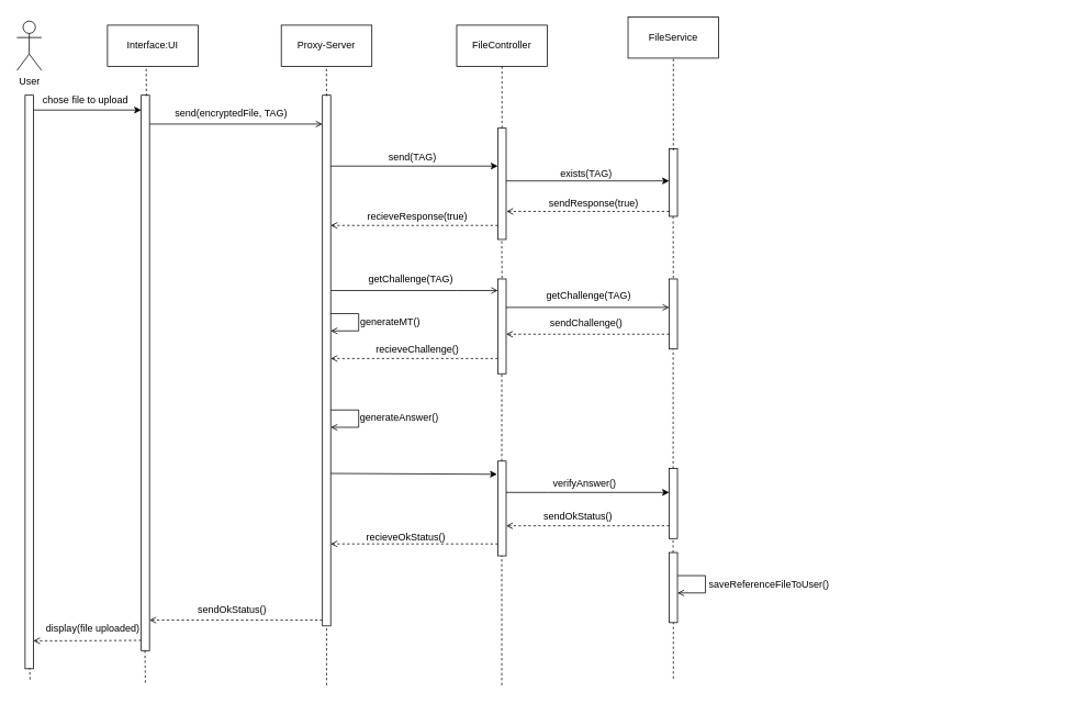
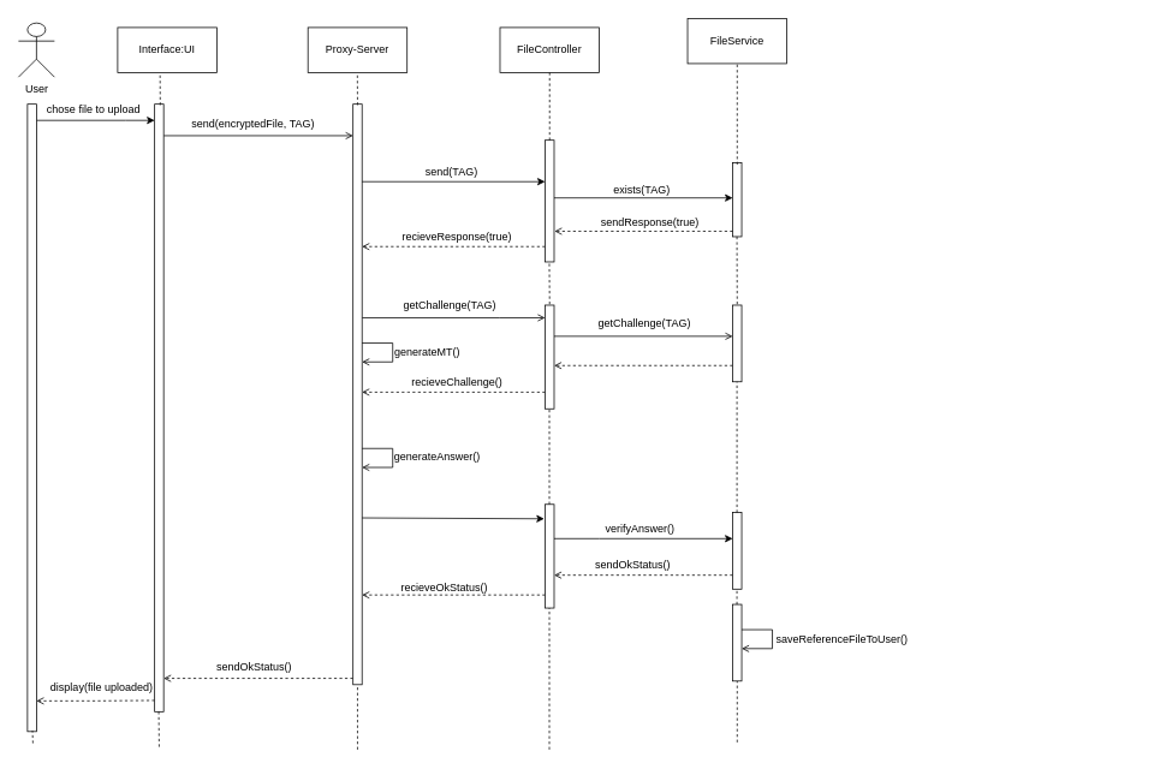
  <mxCell id="0" />
  <mxCell id="1" parent="0" />
- <mxCell id="2" value="User&lt;br&gt;" style="shape=umlActor;verticalLabelPosition=bottom;verticalAlign=top;html=1;" parent="1" vertex="1"><mxGeometry x="20" y="25" width="30" height="60" as="geometry" /></mxCell>
+ <mxCell id="2" value="User&lt;br&gt;" style="shape=umlActor;verticalLabelPosition=bottom;verticalAlign=top;html=1;" parent="1" vertex="1"><mxGeometry x="20" y="25" width="40" height="60" as="geometry" /></mxCell>
  <mxCell id="3" value="Interface:UI" style="html=1;whiteSpace=wrap;" parent="1" vertex="1"><mxGeometry x="130" y="30" width="110" height="50" as="geometry" /></mxCell>
  <mxCell id="4" value="Proxy-Server" style="html=1;whiteSpace=wrap;" parent="1" vertex="1"><mxGeometry x="341" y="30" width="110" height="50" as="geometry" /></mxCell>
  <mxCell id="5" value="FileController" style="html=1;whiteSpace=wrap;" parent="1" vertex="1"><mxGeometry x="554" y="30" width="110" height="50" as="geometry" /></mxCell>
  <mxCell id="6" value="FileService" style="html=1;whiteSpace=wrap;" parent="1" vertex="1"><mxGeometry x="762" y="20" width="110" height="50" as="geometry" /></mxCell>
  <mxCell id="7" style="edgeStyle=orthogonalEdgeStyle;rounded=0;orthogonalLoop=1;jettySize=auto;html=1;curved=0;" parent="1" target="11" edge="1"><mxGeometry relative="1" as="geometry"><mxPoint x="156" y="133" as="targetPoint" /><mxPoint x="40" y="133.017" as="sourcePoint" /><Array as="points"><mxPoint x="139" y="133" /><mxPoint x="139" y="133" /></Array></mxGeometry></mxCell>
  <mxCell id="8" value="" style="html=1;points=[[0,0,0,0,5],[0,1,0,0,-5],[1,0,0,0,5],[1,1,0,0,-5]];perimeter=orthogonalPerimeter;outlineConnect=0;targetShapes=umlLifeline;portConstraint=eastwest;newEdgeStyle={&quot;curved&quot;:0,&quot;rounded&quot;:0};" parent="1" vertex="1"><mxGeometry x="30" y="115" width="10" height="696" as="geometry" /></mxCell>
  <mxCell id="9" style="edgeStyle=orthogonalEdgeStyle;rounded=0;orthogonalLoop=1;jettySize=auto;html=1;curved=0;endArrow=open;endFill=0;" parent="1" edge="1"><mxGeometry relative="1" as="geometry"><mxPoint x="181" y="150" as="sourcePoint" /><mxPoint x="391" y="150" as="targetPoint" /></mxGeometry></mxCell>
  <mxCell id="10" style="edgeStyle=orthogonalEdgeStyle;rounded=0;orthogonalLoop=1;jettySize=auto;html=1;curved=0;dashed=1;endArrow=open;endFill=0;" parent="1" edge="1"><mxGeometry relative="1" as="geometry"><mxPoint x="171" y="776.514" as="sourcePoint" /><mxPoint x="40" y="777.029" as="targetPoint" /></mxGeometry></mxCell>
  <mxCell id="11" value="" style="html=1;points=[[0,0,0,0,5],[0,1,0,0,-5],[1,0,0,0,5],[1,1,0,0,-5]];perimeter=orthogonalPerimeter;outlineConnect=0;targetShapes=umlLifeline;portConstraint=eastwest;newEdgeStyle={&quot;curved&quot;:0,&quot;rounded&quot;:0};" parent="1" vertex="1"><mxGeometry x="171" y="115" width="10" height="674" as="geometry" /></mxCell>
  <mxCell id="12" value="chose file to upload" style="text;html=1;align=center;verticalAlign=middle;resizable=0;points=[];autosize=1;strokeColor=none;fillColor=none;" parent="1" vertex="1"><mxGeometry x="42" y="108" width="121" height="26" as="geometry" /></mxCell>
  <mxCell id="13" style="edgeStyle=orthogonalEdgeStyle;rounded=0;orthogonalLoop=1;jettySize=auto;html=1;curved=0;endArrow=open;endFill=0;" parent="1" source="15" target="37" edge="1"><mxGeometry relative="1" as="geometry"><Array as="points"><mxPoint x="553" y="352" /><mxPoint x="553" y="352" /></Array></mxGeometry></mxCell>
  <mxCell id="14" style="edgeStyle=orthogonalEdgeStyle;rounded=0;orthogonalLoop=1;jettySize=auto;html=1;curved=0;dashed=1;endArrow=open;endFill=0;" parent="1" edge="1"><mxGeometry relative="1" as="geometry"><mxPoint x="391" y="752" as="sourcePoint" /><mxPoint x="181" y="752" as="targetPoint" /><Array as="points"><mxPoint x="232" y="752" /><mxPoint x="232" y="752" /></Array></mxGeometry></mxCell>
  <mxCell id="15" value="" style="html=1;points=[[0,0,0,0,5],[0,1,0,0,-5],[1,0,0,0,5],[1,1,0,0,-5]];perimeter=orthogonalPerimeter;outlineConnect=0;targetShapes=umlLifeline;portConstraint=eastwest;newEdgeStyle={&quot;curved&quot;:0,&quot;rounded&quot;:0};" parent="1" vertex="1"><mxGeometry x="391" y="115" width="10" height="644" as="geometry" /></mxCell>
  <mxCell id="16" value="send(encryptedFile, TAG)" style="text;html=1;align=center;verticalAlign=middle;resizable=0;points=[];autosize=1;strokeColor=none;fillColor=none;" parent="1" vertex="1"><mxGeometry x="203" y="124" width="154" height="26" as="geometry" /></mxCell>
  <mxCell id="17" style="edgeStyle=orthogonalEdgeStyle;rounded=0;orthogonalLoop=1;jettySize=auto;html=1;curved=0;" parent="1" edge="1"><mxGeometry relative="1" as="geometry"><mxPoint x="614" y="219" as="sourcePoint" /><mxPoint x="812" y="219" as="targetPoint" /></mxGeometry></mxCell>
  <mxCell id="18" style="edgeStyle=orthogonalEdgeStyle;rounded=0;orthogonalLoop=1;jettySize=auto;html=1;curved=0;dashed=1;endArrow=open;endFill=0;" parent="1" edge="1"><mxGeometry relative="1" as="geometry"><mxPoint x="604" y="273" as="sourcePoint" /><mxPoint x="401" y="273" as="targetPoint" /><Array as="points"><mxPoint x="553" y="273" /><mxPoint x="553" y="273" /></Array></mxGeometry></mxCell>
  <mxCell id="19" value="" style="html=1;points=[[0,0,0,0,5],[0,1,0,0,-5],[1,0,0,0,5],[1,1,0,0,-5]];perimeter=orthogonalPerimeter;outlineConnect=0;targetShapes=umlLifeline;portConstraint=eastwest;newEdgeStyle={&quot;curved&quot;:0,&quot;rounded&quot;:0};" parent="1" vertex="1"><mxGeometry x="604" y="155" width="10" height="135" as="geometry" /></mxCell>
  <mxCell id="20" style="edgeStyle=orthogonalEdgeStyle;rounded=0;orthogonalLoop=1;jettySize=auto;html=1;curved=0;entryX=-0.005;entryY=0.5;entryDx=0;entryDy=0;entryPerimeter=0;" parent="1" edge="1"><mxGeometry relative="1" as="geometry"><mxPoint x="401" y="201" as="sourcePoint" /><mxPoint x="603.95" y="201" as="targetPoint" /></mxGeometry></mxCell>
  <mxCell id="21" value="send(TAG)" style="text;html=1;align=center;verticalAlign=middle;resizable=0;points=[];autosize=1;strokeColor=none;fillColor=none;" parent="1" vertex="1"><mxGeometry x="462" y="177" width="76" height="26" as="geometry" /></mxCell>
  <mxCell id="22" value="" style="html=1;points=[[0,0,0,0,5],[0,1,0,0,-5],[1,0,0,0,5],[1,1,0,0,-5]];perimeter=orthogonalPerimeter;outlineConnect=0;targetShapes=umlLifeline;portConstraint=eastwest;newEdgeStyle={&quot;curved&quot;:0,&quot;rounded&quot;:0};" parent="1" vertex="1"><mxGeometry x="812" y="180" width="10" height="82" as="geometry" /></mxCell>
  <mxCell id="23" value="exists(TAG)" style="text;html=1;align=center;verticalAlign=middle;resizable=0;points=[];autosize=1;strokeColor=none;fillColor=none;" parent="1" vertex="1"><mxGeometry x="671" y="197" width="80" height="26" as="geometry" /></mxCell>
  <mxCell id="24" style="edgeStyle=orthogonalEdgeStyle;rounded=0;orthogonalLoop=1;jettySize=auto;html=1;curved=0;entryX=1.043;entryY=0.5;entryDx=0;entryDy=0;entryPerimeter=0;dashed=1;endArrow=open;endFill=0;" parent="1" edge="1"><mxGeometry relative="1" as="geometry"><mxPoint x="812" y="256" as="sourcePoint" /><mxPoint x="614.43" y="256" as="targetPoint" /></mxGeometry></mxCell>
  <mxCell id="25" value="sendResponse(true)" style="text;html=1;align=center;verticalAlign=middle;resizable=0;points=[];autosize=1;strokeColor=none;fillColor=none;" parent="1" vertex="1"><mxGeometry x="656" y="234" width="127" height="26" as="geometry" /></mxCell>
  <mxCell id="26" value="recieveResponse(true)" style="text;html=1;align=center;verticalAlign=middle;resizable=0;points=[];autosize=1;strokeColor=none;fillColor=none;" parent="1" vertex="1"><mxGeometry x="436" y="250" width="139" height="26" as="geometry" /></mxCell>
  <mxCell id="27" value="display(file uploaded)" style="text;html=1;align=center;verticalAlign=middle;resizable=0;points=[];autosize=1;strokeColor=none;fillColor=none;" parent="1" vertex="1"><mxGeometry x="46" y="750" width="131" height="26" as="geometry" /></mxCell>
  <mxCell id="28" value="" style="endArrow=open;html=1;rounded=0;endFill=0;" parent="1" edge="1"><mxGeometry width="50" height="50" relative="1" as="geometry"><mxPoint x="401" y="380" as="sourcePoint" /><mxPoint x="401" y="401" as="targetPoint" /><Array as="points"><mxPoint x="435" y="380" /><mxPoint x="435" y="401" /></Array></mxGeometry></mxCell>
  <mxCell id="29" value="" style="text;html=1;align=center;verticalAlign=middle;resizable=0;points=[];autosize=1;strokeColor=none;fillColor=none;" parent="1" vertex="1"><mxGeometry x="1062.5" y="317" width="208" height="26" as="geometry" /></mxCell>
  <mxCell id="30" value="" style="endArrow=none;dashed=1;html=1;rounded=0;entryX=0.5;entryY=1;entryDx=0;entryDy=0;" parent="1" target="6" edge="1"><mxGeometry width="50" height="50" relative="1" as="geometry"><mxPoint x="817" y="182" as="sourcePoint" /><mxPoint x="816.58" y="115" as="targetPoint" /></mxGeometry></mxCell>
  <mxCell id="31" value="" style="endArrow=none;dashed=1;html=1;rounded=0;entryX=0.5;entryY=1;entryDx=0;entryDy=0;" parent="1" target="5" edge="1"><mxGeometry width="50" height="50" relative="1" as="geometry"><mxPoint x="609" y="155" as="sourcePoint" /><mxPoint x="608.58" y="115" as="targetPoint" /></mxGeometry></mxCell>
  <mxCell id="32" value="" style="endArrow=none;dashed=1;html=1;rounded=0;entryX=0.5;entryY=1;entryDx=0;entryDy=0;" parent="1" edge="1"><mxGeometry width="50" height="50" relative="1" as="geometry"><mxPoint x="396" y="116" as="sourcePoint" /><mxPoint x="395.8" y="80" as="targetPoint" /></mxGeometry></mxCell>
  <mxCell id="33" value="" style="endArrow=none;dashed=1;html=1;rounded=0;entryX=0.5;entryY=1;entryDx=0;entryDy=0;" parent="1" edge="1"><mxGeometry width="50" height="50" relative="1" as="geometry"><mxPoint x="177.2" y="116" as="sourcePoint" /><mxPoint x="177" y="80" as="targetPoint" /></mxGeometry></mxCell>
  <mxCell id="34" value="" style="endArrow=none;dashed=1;html=1;rounded=0;entryX=0.5;entryY=1;entryDx=0;entryDy=0;" parent="1" edge="1"><mxGeometry width="50" height="50" relative="1" as="geometry"><mxPoint x="609" y="337" as="sourcePoint" /><mxPoint x="608.66" y="290" as="targetPoint" /></mxGeometry></mxCell>
  <mxCell id="35" style="edgeStyle=orthogonalEdgeStyle;rounded=0;orthogonalLoop=1;jettySize=auto;html=1;curved=0;endArrow=open;endFill=0;" parent="1" edge="1"><mxGeometry relative="1" as="geometry"><mxPoint x="614" y="372.5" as="sourcePoint" /><mxPoint x="812" y="372.5" as="targetPoint" /></mxGeometry></mxCell>
  <mxCell id="36" style="edgeStyle=orthogonalEdgeStyle;rounded=0;orthogonalLoop=1;jettySize=auto;html=1;curved=0;dashed=1;endArrow=open;endFill=0;" parent="1" edge="1"><mxGeometry relative="1" as="geometry"><mxPoint x="604" y="434.5" as="sourcePoint" /><mxPoint x="401" y="434.5" as="targetPoint" /><Array as="points"><mxPoint x="452" y="434" /><mxPoint x="452" y="434" /></Array></mxGeometry></mxCell>
  <mxCell id="37" value="" style="html=1;points=[[0,0,0,0,5],[0,1,0,0,-5],[1,0,0,0,5],[1,1,0,0,-5]];perimeter=orthogonalPerimeter;outlineConnect=0;targetShapes=umlLifeline;portConstraint=eastwest;newEdgeStyle={&quot;curved&quot;:0,&quot;rounded&quot;:0};" parent="1" vertex="1"><mxGeometry x="604" y="338" width="10" height="115" as="geometry" /></mxCell>
  <mxCell id="38" value="getChallenge(TAG)" style="text;html=1;align=center;verticalAlign=middle;resizable=0;points=[];autosize=1;strokeColor=none;fillColor=none;" parent="1" vertex="1"><mxGeometry x="437" y="325" width="121" height="26" as="geometry" /></mxCell>
  <mxCell id="39" value="" style="endArrow=none;dashed=1;html=1;rounded=0;entryX=0.5;entryY=1;entryDx=0;entryDy=0;" parent="1" edge="1"><mxGeometry width="50" height="50" relative="1" as="geometry"><mxPoint x="817" y="337" as="sourcePoint" /><mxPoint x="816.71" y="262" as="targetPoint" /></mxGeometry></mxCell>
  <mxCell id="40" style="edgeStyle=orthogonalEdgeStyle;rounded=0;orthogonalLoop=1;jettySize=auto;html=1;curved=0;dashed=1;endArrow=open;endFill=0;" parent="1" source="41" target="37" edge="1"><mxGeometry relative="1" as="geometry"><Array as="points"><mxPoint x="664" y="405" /><mxPoint x="664" y="405" /></Array></mxGeometry></mxCell>
  <mxCell id="41" value="" style="html=1;points=[[0,0,0,0,5],[0,1,0,0,-5],[1,0,0,0,5],[1,1,0,0,-5]];perimeter=orthogonalPerimeter;outlineConnect=0;targetShapes=umlLifeline;portConstraint=eastwest;newEdgeStyle={&quot;curved&quot;:0,&quot;rounded&quot;:0};" parent="1" vertex="1"><mxGeometry x="812" y="338" width="10" height="85" as="geometry" /></mxCell>
  <mxCell id="42" value="getChallenge(TAG)" style="text;html=1;align=center;verticalAlign=middle;resizable=0;points=[];autosize=1;strokeColor=none;fillColor=none;" parent="1" vertex="1"><mxGeometry x="653" y="346" width="121" height="26" as="geometry" /></mxCell>
- <mxCell id="43" value="sendChallenge()" style="text;html=1;align=center;verticalAlign=middle;resizable=0;points=[];autosize=1;strokeColor=none;fillColor=none;" parent="1" vertex="1"><mxGeometry x="658" y="379" width="106" height="26" as="geometry" /></mxCell>
  <mxCell id="44" value="recieveChallenge()" style="text;html=1;align=center;verticalAlign=middle;resizable=0;points=[];autosize=1;strokeColor=none;fillColor=none;" parent="1" vertex="1"><mxGeometry x="446" y="411" width="119" height="26" as="geometry" /></mxCell>
  <mxCell id="45" value="generateMT()" style="text;html=1;align=center;verticalAlign=middle;resizable=0;points=[];autosize=1;strokeColor=none;fillColor=none;" parent="1" vertex="1"><mxGeometry x="427" y="377" width="91" height="26" as="geometry" /></mxCell>
  <mxCell id="46" value="" style="endArrow=open;html=1;rounded=0;endFill=0;" parent="1" edge="1"><mxGeometry width="50" height="50" relative="1" as="geometry"><mxPoint x="401" y="497" as="sourcePoint" /><mxPoint x="401" y="518" as="targetPoint" /><Array as="points"><mxPoint x="435" y="497" /><mxPoint x="435" y="518" /></Array></mxGeometry></mxCell>
  <mxCell id="47" value="generateAnswer()" style="text;html=1;align=center;verticalAlign=middle;resizable=0;points=[];autosize=1;strokeColor=none;fillColor=none;" parent="1" vertex="1"><mxGeometry x="427" y="493" width="113" height="26" as="geometry" /></mxCell>
  <mxCell id="48" style="edgeStyle=orthogonalEdgeStyle;rounded=0;orthogonalLoop=1;jettySize=auto;html=1;curved=0;" parent="1" edge="1"><mxGeometry relative="1" as="geometry"><mxPoint x="614" y="597.011" as="sourcePoint" /><mxPoint x="812" y="597.011" as="targetPoint" /><Array as="points"><mxPoint x="664" y="597" /><mxPoint x="664" y="597" /></Array></mxGeometry></mxCell>
  <mxCell id="49" style="edgeStyle=orthogonalEdgeStyle;rounded=0;orthogonalLoop=1;jettySize=auto;html=1;curved=0;dashed=1;endArrow=open;endFill=0;" parent="1" edge="1"><mxGeometry relative="1" as="geometry"><mxPoint x="604" y="659.5" as="sourcePoint" /><mxPoint x="401" y="659.5" as="targetPoint" /><Array as="points"><mxPoint x="452" y="659" /><mxPoint x="452" y="659" /></Array></mxGeometry></mxCell>
  <mxCell id="50" value="" style="html=1;points=[[0,0,0,0,5],[0,1,0,0,-5],[1,0,0,0,5],[1,1,0,0,-5]];perimeter=orthogonalPerimeter;outlineConnect=0;targetShapes=umlLifeline;portConstraint=eastwest;newEdgeStyle={&quot;curved&quot;:0,&quot;rounded&quot;:0};" parent="1" vertex="1"><mxGeometry x="604" y="559" width="10" height="115" as="geometry" /></mxCell>
  <mxCell id="51" value="" style="endArrow=none;dashed=1;html=1;rounded=0;entryX=0.5;entryY=1;entryDx=0;entryDy=0;exitX=0.471;exitY=0;exitDx=0;exitDy=0;exitPerimeter=0;" parent="1" source="50" edge="1"><mxGeometry width="50" height="50" relative="1" as="geometry"><mxPoint x="609.05" y="500" as="sourcePoint" /><mxPoint x="608.71" y="453" as="targetPoint" /></mxGeometry></mxCell>
  <mxCell id="52" value="" style="endArrow=classic;html=1;rounded=0;" parent="1" edge="1"><mxGeometry width="50" height="50" relative="1" as="geometry"><mxPoint x="401" y="574" as="sourcePoint" /><mxPoint x="603" y="575" as="targetPoint" /></mxGeometry></mxCell>
  <mxCell id="53" style="edgeStyle=orthogonalEdgeStyle;rounded=0;orthogonalLoop=1;jettySize=auto;html=1;curved=0;dashed=1;endArrow=open;endFill=0;" parent="1" edge="1"><mxGeometry relative="1" as="geometry"><mxPoint x="812" y="637.524" as="sourcePoint" /><mxPoint x="614" y="637.524" as="targetPoint" /><Array as="points"><mxPoint x="663" y="638" /><mxPoint x="663" y="638" /></Array></mxGeometry></mxCell>
  <mxCell id="54" value="" style="html=1;points=[[0,0,0,0,5],[0,1,0,0,-5],[1,0,0,0,5],[1,1,0,0,-5]];perimeter=orthogonalPerimeter;outlineConnect=0;targetShapes=umlLifeline;portConstraint=eastwest;newEdgeStyle={&quot;curved&quot;:0,&quot;rounded&quot;:0};" parent="1" vertex="1"><mxGeometry x="812" y="568" width="10" height="85" as="geometry" /></mxCell>
  <mxCell id="55" value="" style="endArrow=none;dashed=1;html=1;rounded=0;entryX=0.5;entryY=1;entryDx=0;entryDy=0;" parent="1" source="54" edge="1"><mxGeometry width="50" height="50" relative="1" as="geometry"><mxPoint x="817.05" y="529" as="sourcePoint" /><mxPoint x="816.76" y="423" as="targetPoint" /></mxGeometry></mxCell>
  <mxCell id="56" value="verifyAnswer()" style="text;html=1;align=center;verticalAlign=middle;resizable=0;points=[];autosize=1;strokeColor=none;fillColor=none;" parent="1" vertex="1"><mxGeometry x="661" y="573" width="95" height="26" as="geometry" /></mxCell>
  <mxCell id="57" value="sendOkStatus()" style="text;html=1;align=center;verticalAlign=middle;resizable=0;points=[];autosize=1;strokeColor=none;fillColor=none;" parent="1" vertex="1"><mxGeometry x="650" y="613" width="101" height="26" as="geometry" /></mxCell>
  <mxCell id="58" value="recieveOkStatus()" style="text;html=1;align=center;verticalAlign=middle;resizable=0;points=[];autosize=1;strokeColor=none;fillColor=none;" parent="1" vertex="1"><mxGeometry x="435" y="639" width="114" height="26" as="geometry" /></mxCell>
  <mxCell id="59" value="" style="endArrow=none;dashed=1;html=1;rounded=0;" parent="1" edge="1"><mxGeometry width="50" height="50" relative="1" as="geometry"><mxPoint x="396" y="831" as="sourcePoint" /><mxPoint x="396" y="759" as="targetPoint" /></mxGeometry></mxCell>
  <mxCell id="60" value="" style="endArrow=none;dashed=1;html=1;rounded=0;entryX=0.5;entryY=1;entryDx=0;entryDy=0;" parent="1" edge="1"><mxGeometry width="50" height="50" relative="1" as="geometry"><mxPoint x="608.71" y="831" as="sourcePoint" /><mxPoint x="608.71" y="674" as="targetPoint" /></mxGeometry></mxCell>
  <mxCell id="61" value="" style="endArrow=none;dashed=1;html=1;rounded=0;entryX=0.5;entryY=1;entryDx=0;entryDy=0;" parent="1" source="64" edge="1"><mxGeometry width="50" height="50" relative="1" as="geometry"><mxPoint x="816.71" y="846" as="sourcePoint" /><mxPoint x="816.71" y="653" as="targetPoint" /></mxGeometry></mxCell>
  <mxCell id="62" value="sendOkStatus()" style="text;html=1;align=center;verticalAlign=middle;resizable=0;points=[];autosize=1;strokeColor=none;fillColor=none;" parent="1" vertex="1"><mxGeometry x="230" y="727" width="101" height="26" as="geometry" /></mxCell>
  <mxCell id="63" value="" style="endArrow=none;dashed=1;html=1;rounded=0;entryX=0.5;entryY=1;entryDx=0;entryDy=0;" parent="1" target="64" edge="1"><mxGeometry width="50" height="50" relative="1" as="geometry"><mxPoint x="817" y="823" as="sourcePoint" /><mxPoint x="816.71" y="653" as="targetPoint" /></mxGeometry></mxCell>
  <mxCell id="64" value="" style="html=1;points=[[0,0,0,0,5],[0,1,0,0,-5],[1,0,0,0,5],[1,1,0,0,-5]];perimeter=orthogonalPerimeter;outlineConnect=0;targetShapes=umlLifeline;portConstraint=eastwest;newEdgeStyle={&quot;curved&quot;:0,&quot;rounded&quot;:0};" parent="1" vertex="1"><mxGeometry x="812" y="670" width="10" height="85" as="geometry" /></mxCell>
  <mxCell id="65" value="" style="endArrow=open;html=1;rounded=0;endFill=0;" parent="1" edge="1"><mxGeometry width="50" height="50" relative="1" as="geometry"><mxPoint x="822" y="698" as="sourcePoint" /><mxPoint x="822" y="719" as="targetPoint" /><Array as="points"><mxPoint x="856" y="698" /><mxPoint x="856" y="719" /></Array></mxGeometry></mxCell>
  <mxCell id="66" value="saveReferenceFileToUser()" style="text;html=1;align=center;verticalAlign=middle;resizable=0;points=[];autosize=1;strokeColor=none;fillColor=none;" parent="1" vertex="1"><mxGeometry x="851" y="696" width="164" height="26" as="geometry" /></mxCell>
  <mxCell id="67" value="" style="endArrow=none;dashed=1;html=1;rounded=0;" edge="1" parent="1"><mxGeometry width="50" height="50" relative="1" as="geometry"><mxPoint x="176" y="828" as="sourcePoint" /><mxPoint x="175.5" y="787" as="targetPoint" /><Array as="points" /></mxGeometry></mxCell>
  <mxCell id="68" value="" style="endArrow=none;dashed=1;html=1;rounded=0;" edge="1" parent="1"><mxGeometry width="50" height="50" relative="1" as="geometry"><mxPoint x="36" y="824" as="sourcePoint" /><mxPoint x="35.5" y="810" as="targetPoint" /><Array as="points" /></mxGeometry></mxCell>
